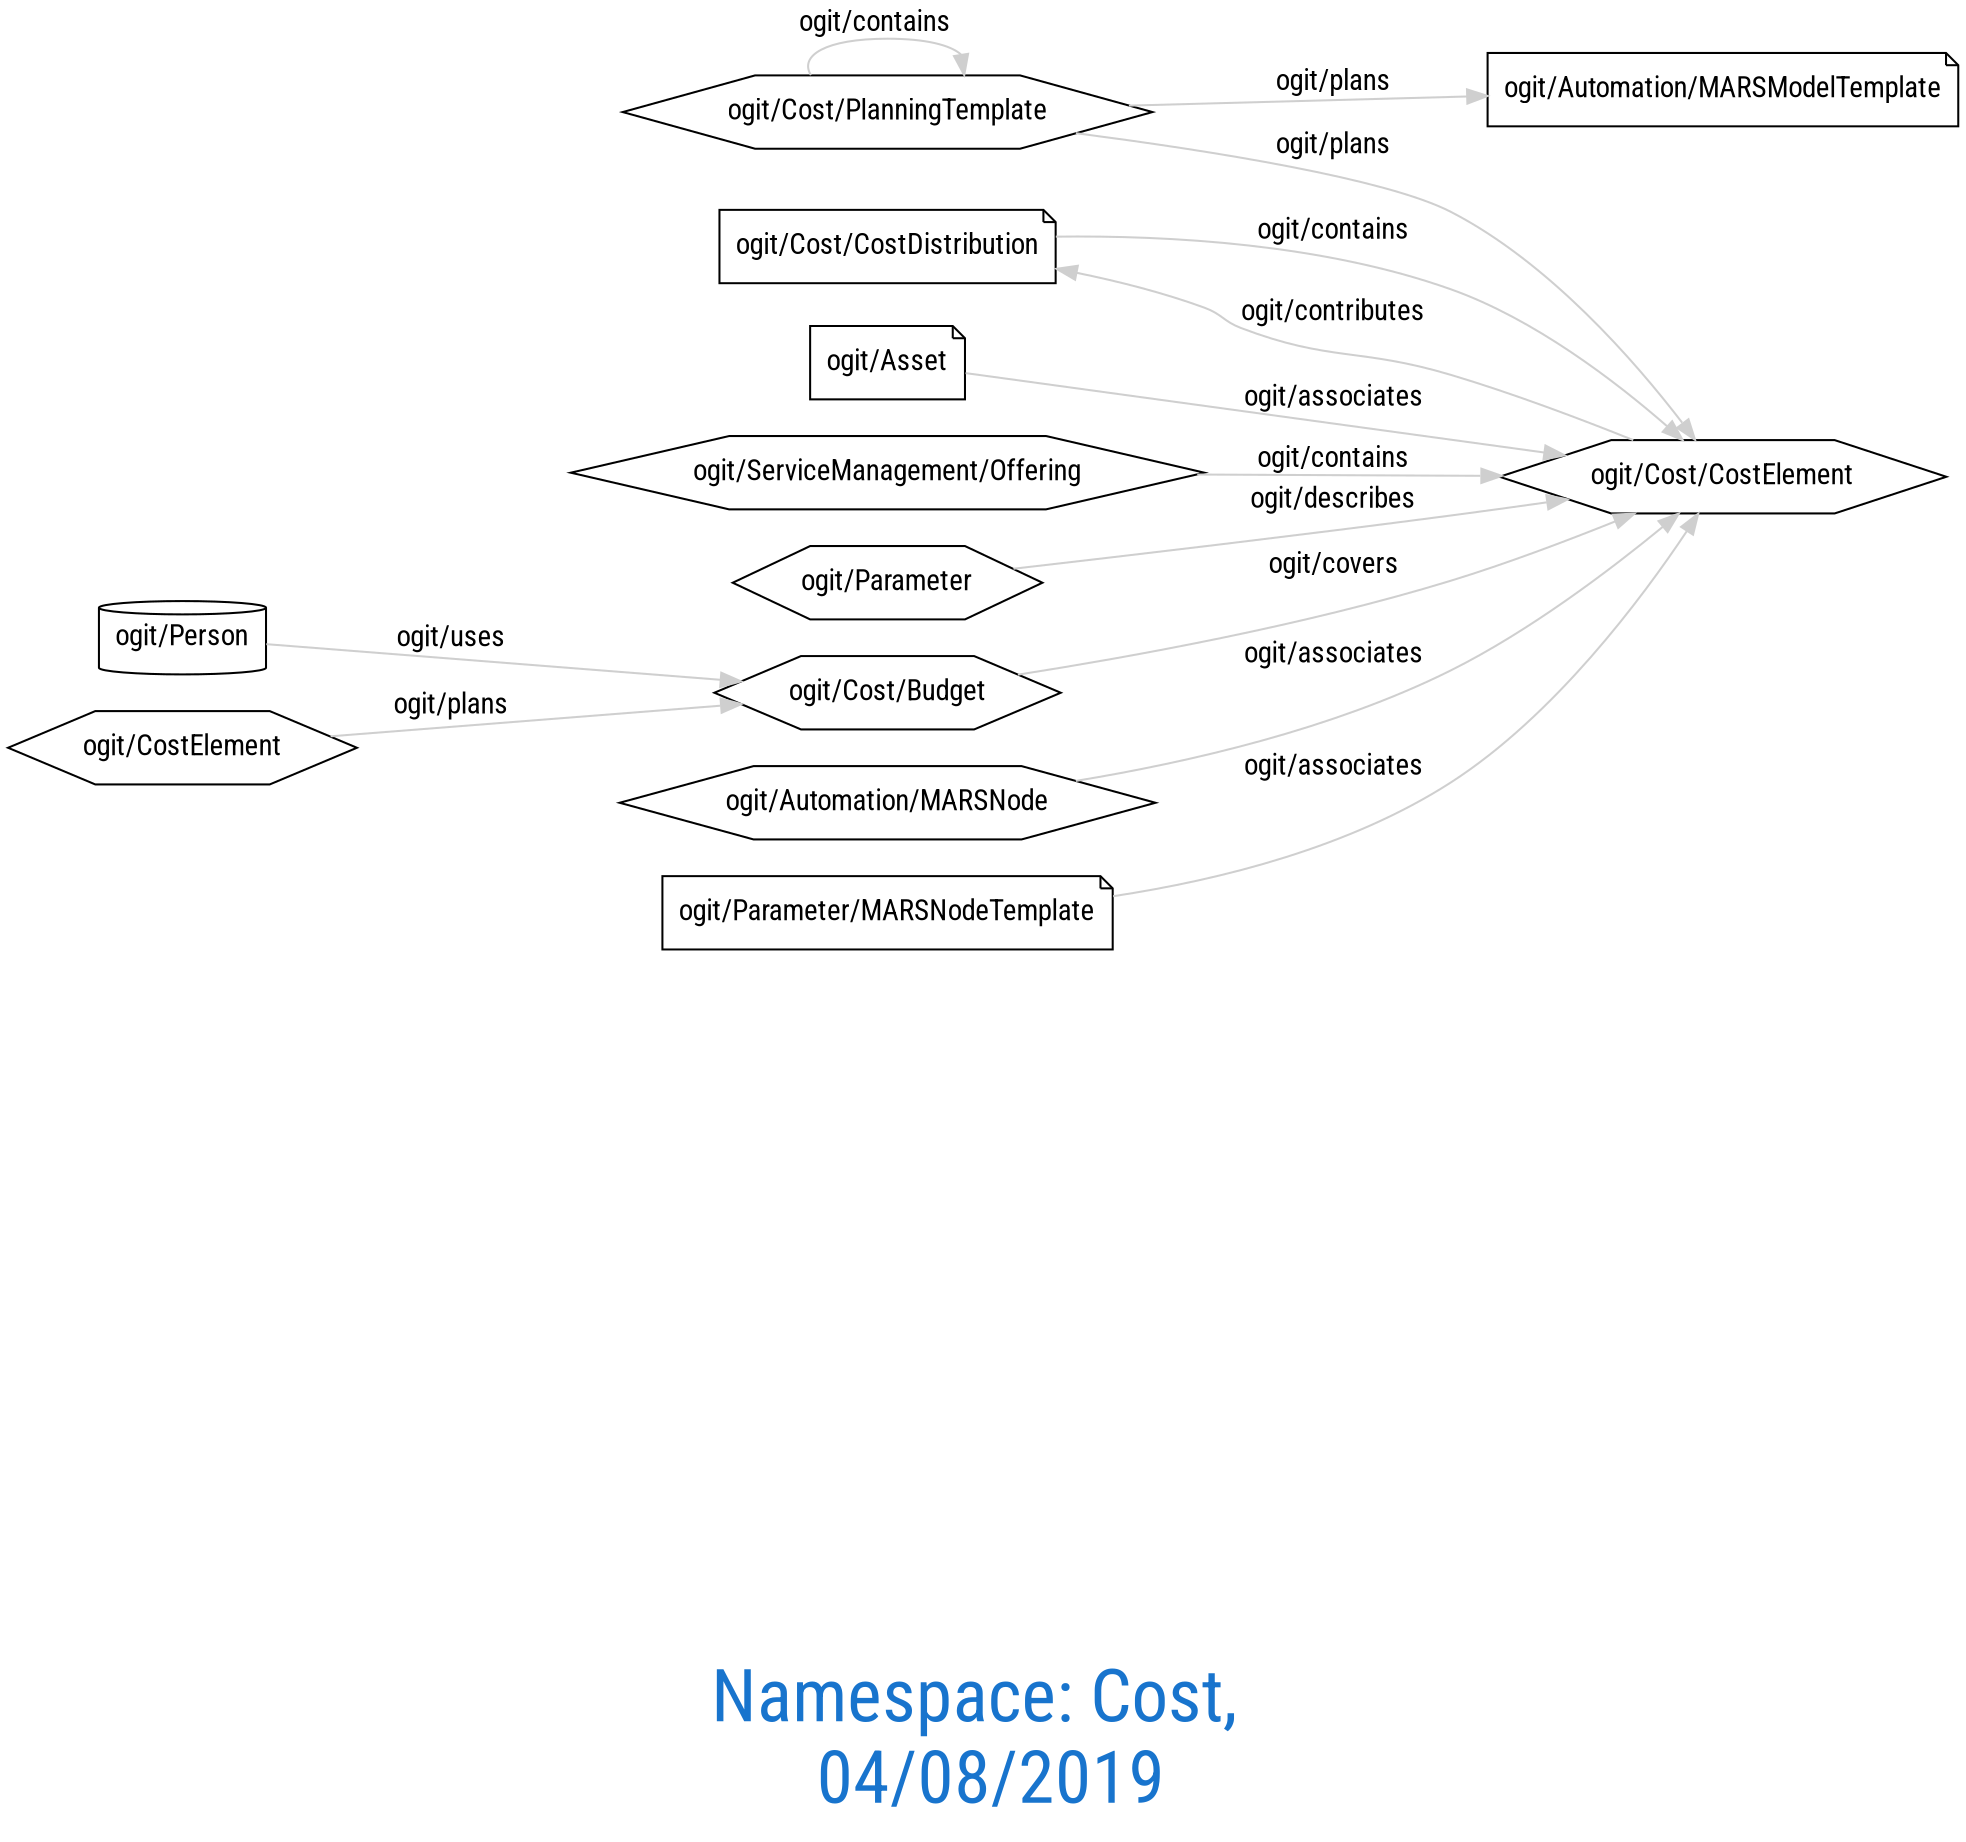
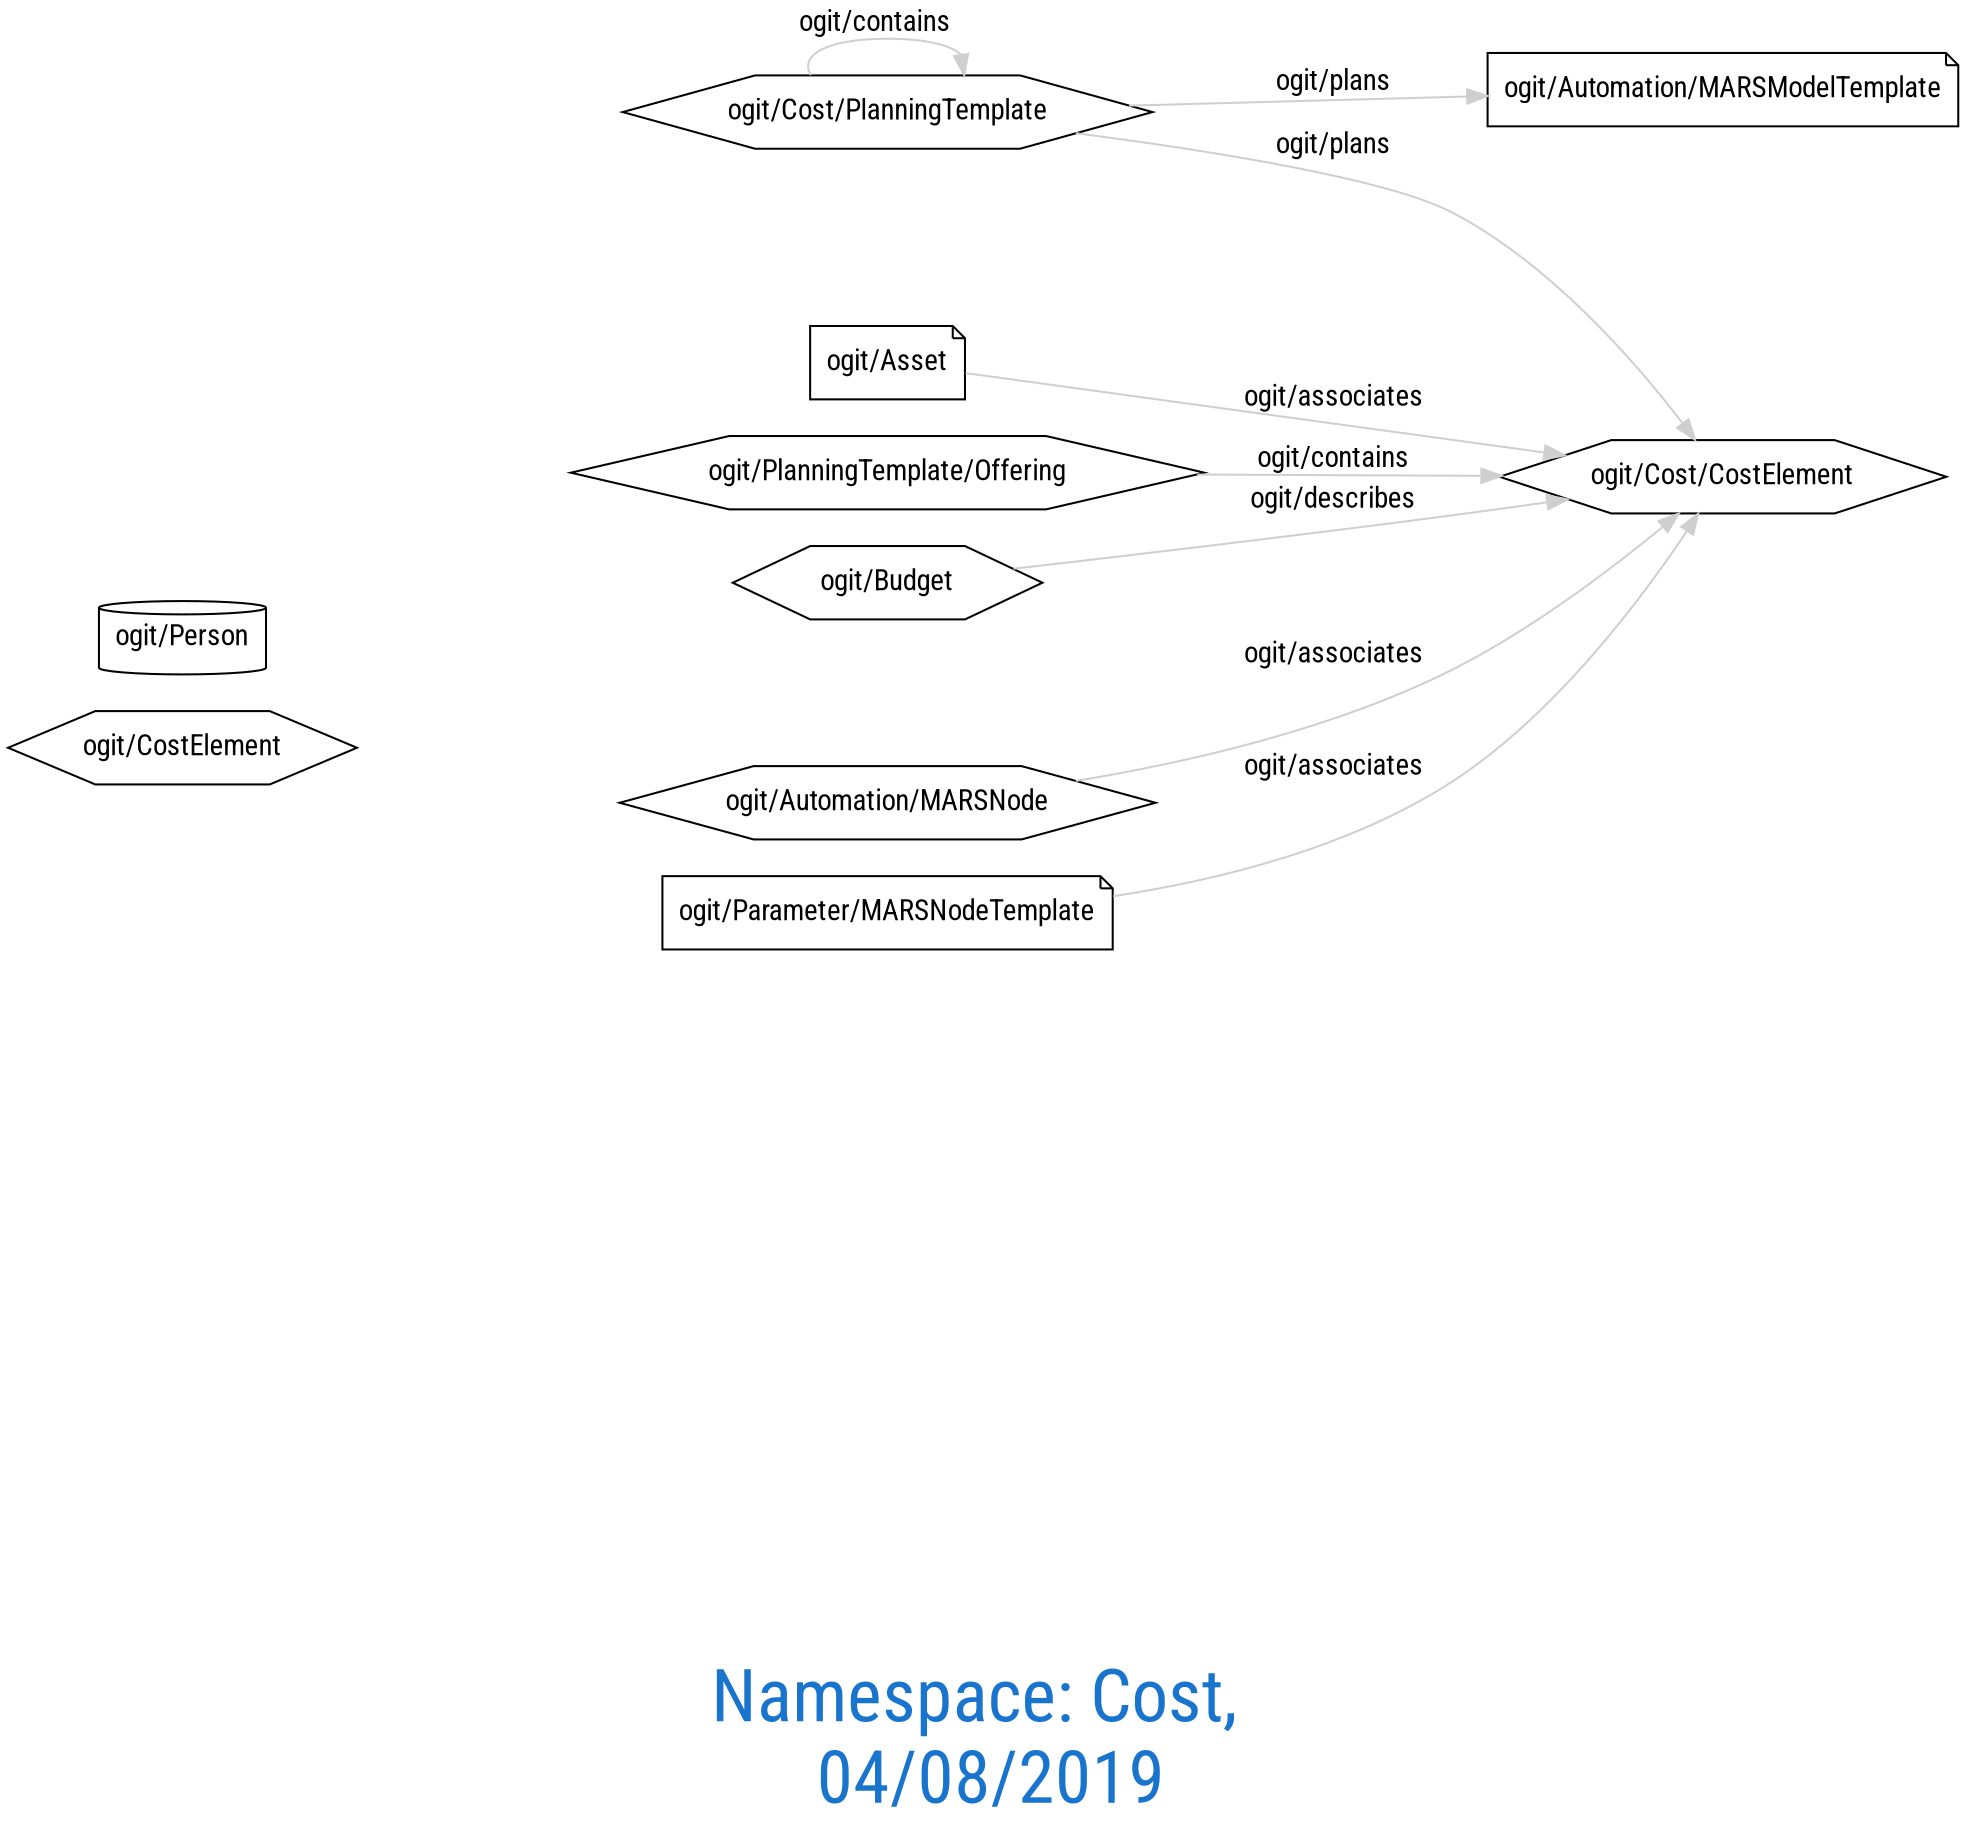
  digraph {
    fontcolor=dodgerblue3
    fontname="Roboto Condensed"
    fontsize=36
    label="\n\n\nNamespace: Cost, \n 04/08/2019"
    rankdir=LR
    node [fontname="Roboto Condensed" shape=hexagon]
    edge [color=gray81 fontname="Roboto Condensed"]
-   "ogit/Cost/CostDistribution" [shape=note]
    "ogit/Cost/CostElement"
    "ogit/Cost/PlanningTemplate"
    "ogit/Automation/MARSModelTemplate" [shape=note]
-   "ogit/ServiceManagement/Offering"
-   "ogit/Parameter"
-   "ogit/Cost/Budget"
+   "ogit/ServiceManagement/Offering" [label="ogit/PlanningTemplate/Offering"]
+   "ogit/Parameter" [label="ogit/Budget"]
    "ogit/Automation/MARSNode"
    n9 [label="ogit/Parameter/MARSNodeTemplate" shape=note]
    "ogit/Asset" [shape=note]
    "ogit/Person" [shape=cylinder]
    n12 [label="ogit/CostElement"]
-   "ogit/Cost/CostDistribution" -> "ogit/Cost/CostElement" [label="ogit/contains    "]
-   "ogit/Cost/CostElement" -> "ogit/Cost/CostDistribution" [label="ogit/contributes    "]
    "ogit/Cost/PlanningTemplate" -> "ogit/Cost/CostElement" [label="ogit/plans    "]
    "ogit/Cost/PlanningTemplate" -> "ogit/Cost/PlanningTemplate" [label="ogit/contains    "]
    "ogit/Cost/PlanningTemplate" -> "ogit/Automation/MARSModelTemplate" [label="ogit/plans    "]
    "ogit/ServiceManagement/Offering" -> "ogit/Cost/CostElement" [label="ogit/contains    "]
    "ogit/Parameter" -> "ogit/Cost/CostElement" [label="ogit/describes    "]
-   "ogit/Cost/Budget" -> "ogit/Cost/CostElement" [label="ogit/covers    "]
    "ogit/Automation/MARSNode" -> "ogit/Cost/CostElement" [label="ogit/associates    "]
    n9 -> "ogit/Cost/CostElement" [label="ogit/associates    "]
    "ogit/Asset" -> "ogit/Cost/CostElement" [label="ogit/associates    "]
-   "ogit/Person" -> "ogit/Cost/Budget" [label="ogit/uses    "]
-   n12 -> "ogit/Cost/Budget" [label="ogit/plans    "]
  }
